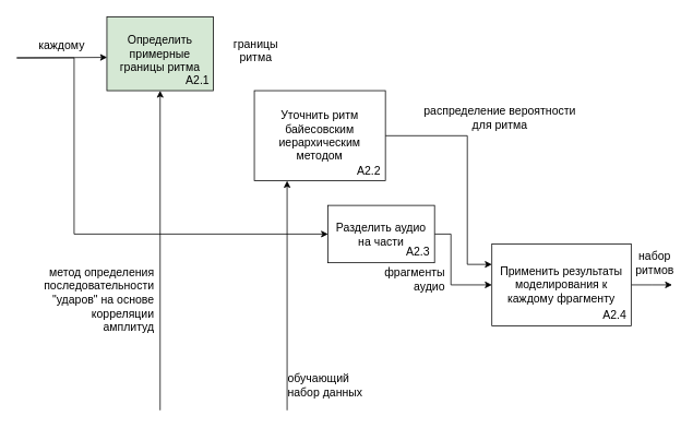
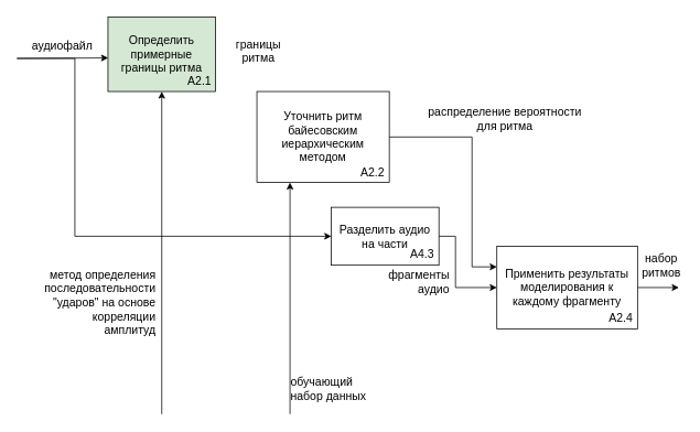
  <mxCell id="0" />
  <mxCell id="1" parent="0" />
  <mxCell id="2" value="Определить примерные границы ритма" style="rounded=0;whiteSpace=wrap;html=1;fontSize=14;fillColor=#d5e8d4;" vertex="1" parent="1"><mxGeometry x="130" y="20" width="130" height="90" as="geometry" /></mxCell>
  <mxCell id="3" value="А2.1" style="text;html=1;strokeColor=none;fillColor=none;align=center;verticalAlign=middle;whiteSpace=wrap;rounded=0;fontSize=14;" vertex="1" parent="1"><mxGeometry x="221" y="87" width="40" height="20" as="geometry" /></mxCell>
  <mxCell id="4" style="edgeStyle=orthogonalEdgeStyle;rounded=0;orthogonalLoop=1;jettySize=auto;html=1;exitX=1;exitY=0.5;exitDx=0;exitDy=0;entryX=0;entryY=0.25;entryDx=0;entryDy=0;fontSize=14;" edge="1" parent="1" source="5" target="11"><mxGeometry relative="1" as="geometry"><Array as="points"><mxPoint x="570" y="165" /><mxPoint x="570" y="322" /></Array></mxGeometry></mxCell>
  <mxCell id="5" value="Уточнить ритм байесовским иерархическим методом" style="rounded=0;whiteSpace=wrap;html=1;fontSize=14;" vertex="1" parent="1"><mxGeometry x="310" y="110" width="160" height="110" as="geometry" /></mxCell>
  <mxCell id="6" value="А2.2" style="text;html=1;strokeColor=none;fillColor=none;align=center;verticalAlign=middle;whiteSpace=wrap;rounded=0;fontSize=14;" vertex="1" parent="1"><mxGeometry x="430" y="198" width="40" height="20" as="geometry" /></mxCell>
  <mxCell id="7" style="edgeStyle=orthogonalEdgeStyle;rounded=0;orthogonalLoop=1;jettySize=auto;html=1;exitX=1;exitY=0.5;exitDx=0;exitDy=0;entryX=0;entryY=0.5;entryDx=0;entryDy=0;fontSize=14;" edge="1" parent="1" source="8" target="11"><mxGeometry relative="1" as="geometry"><Array as="points"><mxPoint x="550" y="285" /><mxPoint x="550" y="347" /></Array></mxGeometry></mxCell>
  <mxCell id="8" value="Разделить аудио на части" style="rounded=0;whiteSpace=wrap;html=1;fontSize=14;" vertex="1" parent="1"><mxGeometry x="400" y="250" width="130" height="70" as="geometry" /></mxCell>
- <mxCell id="9" value="А2.3" style="text;html=1;strokeColor=none;fillColor=none;align=center;verticalAlign=middle;whiteSpace=wrap;rounded=0;fontSize=14;" vertex="1" parent="1"><mxGeometry x="490" y="297" width="40" height="20" as="geometry" /></mxCell>
+ <mxCell id="9" value="А4.3" style="text;html=1;strokeColor=none;fillColor=none;align=center;verticalAlign=middle;whiteSpace=wrap;rounded=0;fontSize=14;" vertex="1" parent="1"><mxGeometry x="490" y="297" width="40" height="20" as="geometry" /></mxCell>
  <mxCell id="10" style="edgeStyle=orthogonalEdgeStyle;rounded=0;orthogonalLoop=1;jettySize=auto;html=1;exitX=1;exitY=0.5;exitDx=0;exitDy=0;fontSize=14;" edge="1" parent="1" source="11"><mxGeometry relative="1" as="geometry"><mxPoint x="820" y="347" as="targetPoint" /></mxGeometry></mxCell>
  <mxCell id="11" value="Применить результаты моделирования к каждому фрагменту" style="rounded=0;whiteSpace=wrap;html=1;fontSize=14;" vertex="1" parent="1"><mxGeometry x="600" y="297" width="170" height="100" as="geometry" /></mxCell>
  <mxCell id="12" value="А2.4" style="text;html=1;strokeColor=none;fillColor=none;align=center;verticalAlign=middle;whiteSpace=wrap;rounded=0;fontSize=14;" vertex="1" parent="1"><mxGeometry x="730" y="374" width="40" height="20" as="geometry" /></mxCell>
  <mxCell id="13" value="" style="endArrow=classic;html=1;fontSize=14;entryX=0.002;entryY=0.549;entryDx=0;entryDy=0;entryPerimeter=0;" edge="1" parent="1" target="2"><mxGeometry width="50" height="50" relative="1" as="geometry"><mxPoint x="20" y="70" as="sourcePoint" /><mxPoint x="430" y="210" as="targetPoint" /></mxGeometry></mxCell>
- <mxCell id="14" value="каждому" style="text;html=1;strokeColor=none;fillColor=none;align=center;verticalAlign=middle;whiteSpace=wrap;rounded=0;fontSize=14;" vertex="1" parent="1"><mxGeometry x="30" y="45" width="90" height="20" as="geometry" /></mxCell>
+ <mxCell id="14" value="аудиофайл" style="text;html=1;strokeColor=none;fillColor=none;align=center;verticalAlign=middle;whiteSpace=wrap;rounded=0;fontSize=14;" vertex="1" parent="1"><mxGeometry x="30" y="45" width="90" height="20" as="geometry" /></mxCell>
  <mxCell id="15" value="набор ритмов" style="text;html=1;strokeColor=none;fillColor=none;align=center;verticalAlign=middle;whiteSpace=wrap;rounded=0;fontSize=14;" vertex="1" parent="1"><mxGeometry x="774" y="300" width="50" height="40" as="geometry" /></mxCell>
  <mxCell id="16" value="границы ритма" style="text;html=1;strokeColor=none;fillColor=none;align=center;verticalAlign=middle;whiteSpace=wrap;rounded=0;fontSize=14;" vertex="1" parent="1"><mxGeometry x="277" y="41" width="70" height="40" as="geometry" /></mxCell>
  <mxCell id="17" value="распределение вероятности для ритма" style="text;html=1;strokeColor=none;fillColor=none;align=center;verticalAlign=middle;whiteSpace=wrap;rounded=0;fontSize=14;" vertex="1" parent="1"><mxGeometry x="510" y="118" width="200" height="50" as="geometry" /></mxCell>
  <mxCell id="18" value="" style="endArrow=classic;html=1;fontSize=14;entryX=0.25;entryY=1;entryDx=0;entryDy=0;" edge="1" parent="1" target="5"><mxGeometry width="50" height="50" relative="1" as="geometry"><mxPoint x="350" y="500" as="sourcePoint" /><mxPoint x="470" y="270" as="targetPoint" /></mxGeometry></mxCell>
  <mxCell id="19" value="фрагменты аудио" style="text;html=1;strokeColor=none;fillColor=none;align=right;verticalAlign=middle;whiteSpace=wrap;rounded=0;fontSize=14;" vertex="1" parent="1"><mxGeometry x="470" y="320" width="75" height="40" as="geometry" /></mxCell>
  <mxCell id="20" value="обучающий набор данных" style="text;html=1;strokeColor=none;fillColor=none;align=left;verticalAlign=middle;whiteSpace=wrap;rounded=0;fontSize=14;" vertex="1" parent="1"><mxGeometry x="349" y="444" width="110" height="50" as="geometry" /></mxCell>
  <mxCell id="21" value="" style="endArrow=classic;html=1;entryX=0;entryY=0.5;entryDx=0;entryDy=0;rounded=0;" edge="1" parent="1" target="8"><mxGeometry width="50" height="50" relative="1" as="geometry"><mxPoint x="20" y="70" as="sourcePoint" /><mxPoint x="200" y="210" as="targetPoint" /><Array as="points"><mxPoint x="90" y="70" /><mxPoint x="90" y="285" /></Array></mxGeometry></mxCell>
  <mxCell id="22" value="" style="endArrow=classic;html=1;fontSize=14;entryX=0.5;entryY=1;entryDx=0;entryDy=0;" edge="1" parent="1" target="2"><mxGeometry width="50" height="50" relative="1" as="geometry"><mxPoint x="195" y="500" as="sourcePoint" /><mxPoint x="196" y="133" as="targetPoint" /></mxGeometry></mxCell>
  <mxCell id="23" value="метод определения последовательности &quot;ударов&quot; на основе корреляции амплитуд" style="text;html=1;strokeColor=none;fillColor=none;align=right;verticalAlign=middle;whiteSpace=wrap;rounded=0;fontSize=14;" vertex="1" parent="1"><mxGeometry x="50" y="310" width="140" height="110" as="geometry" /></mxCell>
